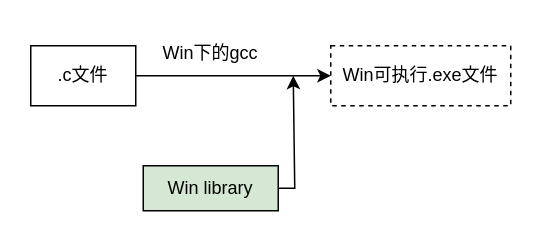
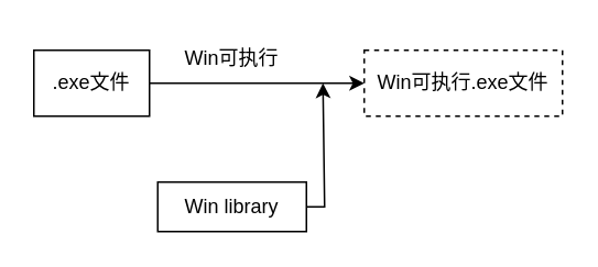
  <mxCell id="0" />
  <mxCell id="1" parent="0" />
  <mxCell id="2" style="edgeStyle=orthogonalEdgeStyle;rounded=0;orthogonalLoop=1;jettySize=auto;html=1;exitX=1;exitY=0.5;exitDx=0;exitDy=0;entryX=0;entryY=0.5;entryDx=0;entryDy=0;" edge="1" parent="1" source="3" target="4"><mxGeometry relative="1" as="geometry" /></mxCell>
- <mxCell id="3" value=".c文件" style="rounded=0;whiteSpace=wrap;html=1;" vertex="1" parent="1"><mxGeometry x="20" y="30" width="70" height="40" as="geometry" /></mxCell>
+ <mxCell id="3" value=".exe文件" style="rounded=0;whiteSpace=wrap;html=1;" vertex="1" parent="1"><mxGeometry x="20" y="30" width="70" height="40" as="geometry" /></mxCell>
  <mxCell id="4" value="Win可执行.exe文件" style="rounded=0;whiteSpace=wrap;html=1;dashed=1;" vertex="1" parent="1"><mxGeometry x="220" y="30" width="120" height="40" as="geometry" /></mxCell>
- <mxCell id="5" value="Win下的gcc" style="text;html=1;strokeColor=none;fillColor=none;align=center;verticalAlign=middle;whiteSpace=wrap;rounded=0;" vertex="1" parent="1"><mxGeometry x="95" y="20" width="90" height="30" as="geometry" /></mxCell>
+ <mxCell id="5" value="Win可执行" style="text;html=1;strokeColor=none;fillColor=none;align=center;verticalAlign=middle;whiteSpace=wrap;rounded=0;" vertex="1" parent="1"><mxGeometry x="95" y="20" width="90" height="30" as="geometry" /></mxCell>
  <mxCell id="6" style="edgeStyle=orthogonalEdgeStyle;rounded=0;orthogonalLoop=1;jettySize=auto;html=1;exitX=1;exitY=0.5;exitDx=0;exitDy=0;" edge="1" parent="1"><mxGeometry relative="1" as="geometry"><mxPoint x="170" y="125" as="sourcePoint" /><mxPoint x="195" y="50" as="targetPoint" /><Array as="points"><mxPoint x="196" y="125" /></Array></mxGeometry></mxCell>
- <mxCell id="7" value="Win library" style="rounded=0;whiteSpace=wrap;html=1;fillColor=#d5e8d4;" vertex="1" parent="1"><mxGeometry x="95" y="110" width="90" height="30" as="geometry" /></mxCell>
+ <mxCell id="7" value="Win library" style="rounded=0;whiteSpace=wrap;html=1;" vertex="1" parent="1"><mxGeometry x="95" y="110" width="90" height="30" as="geometry" /></mxCell>
